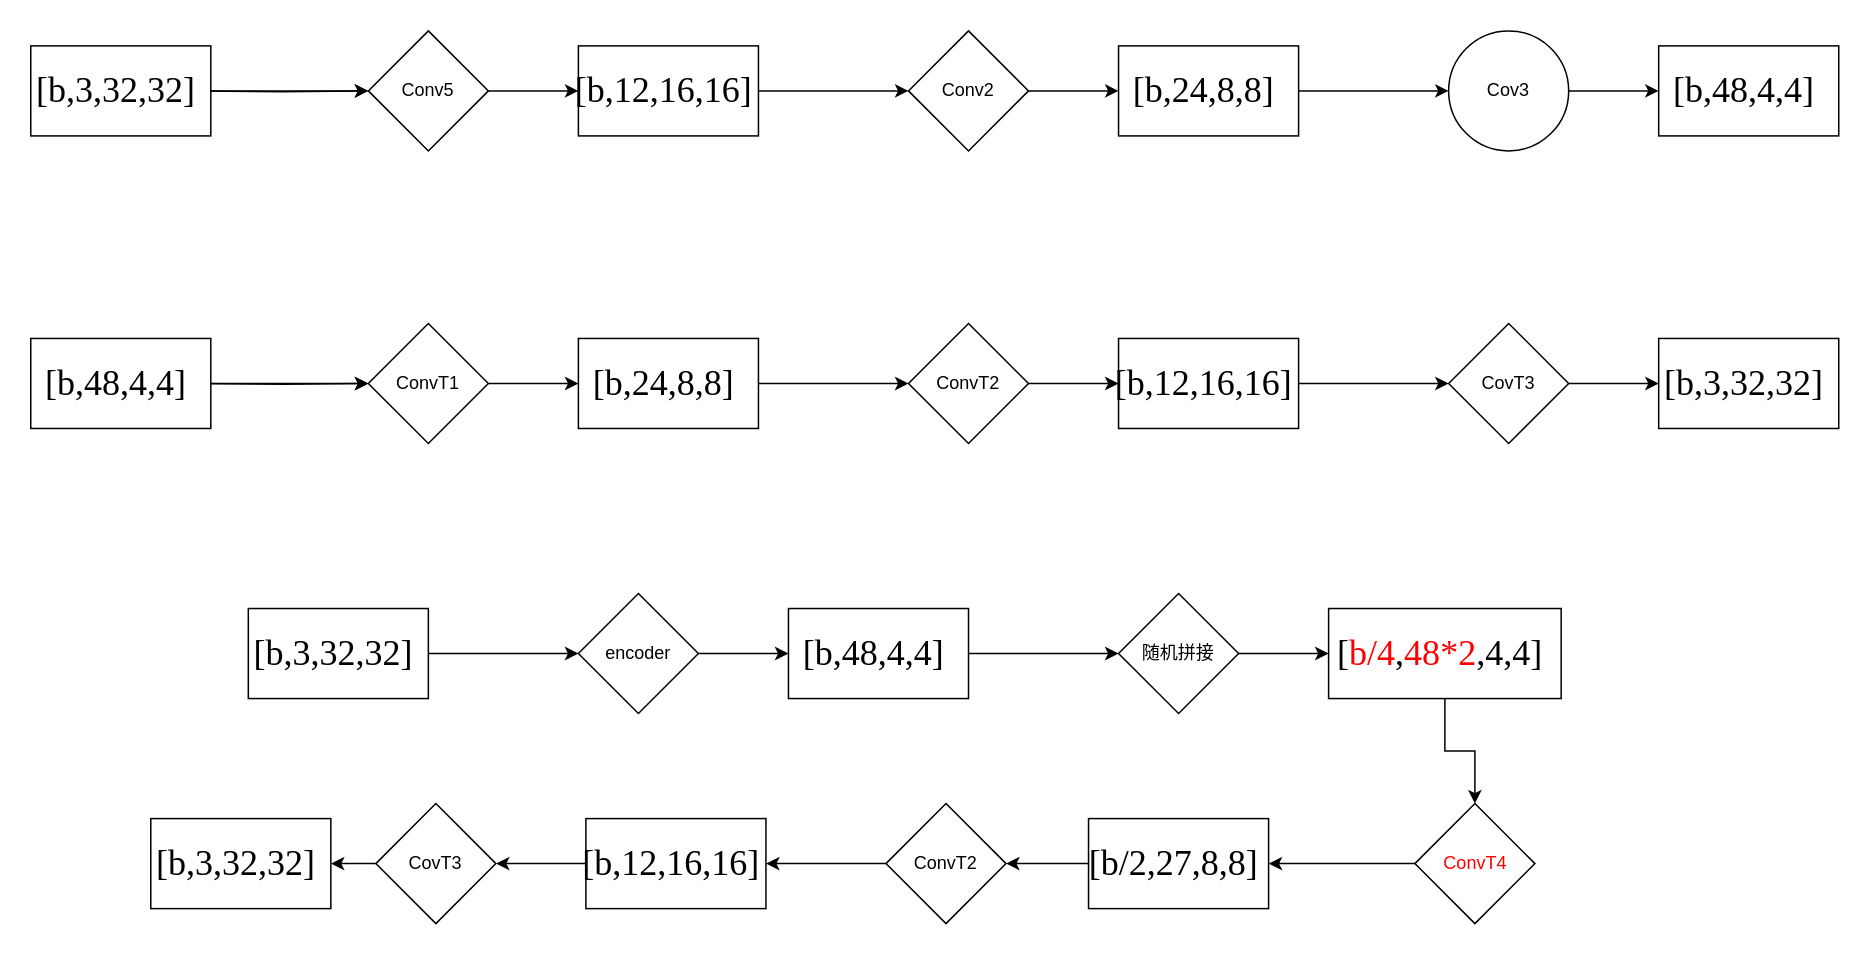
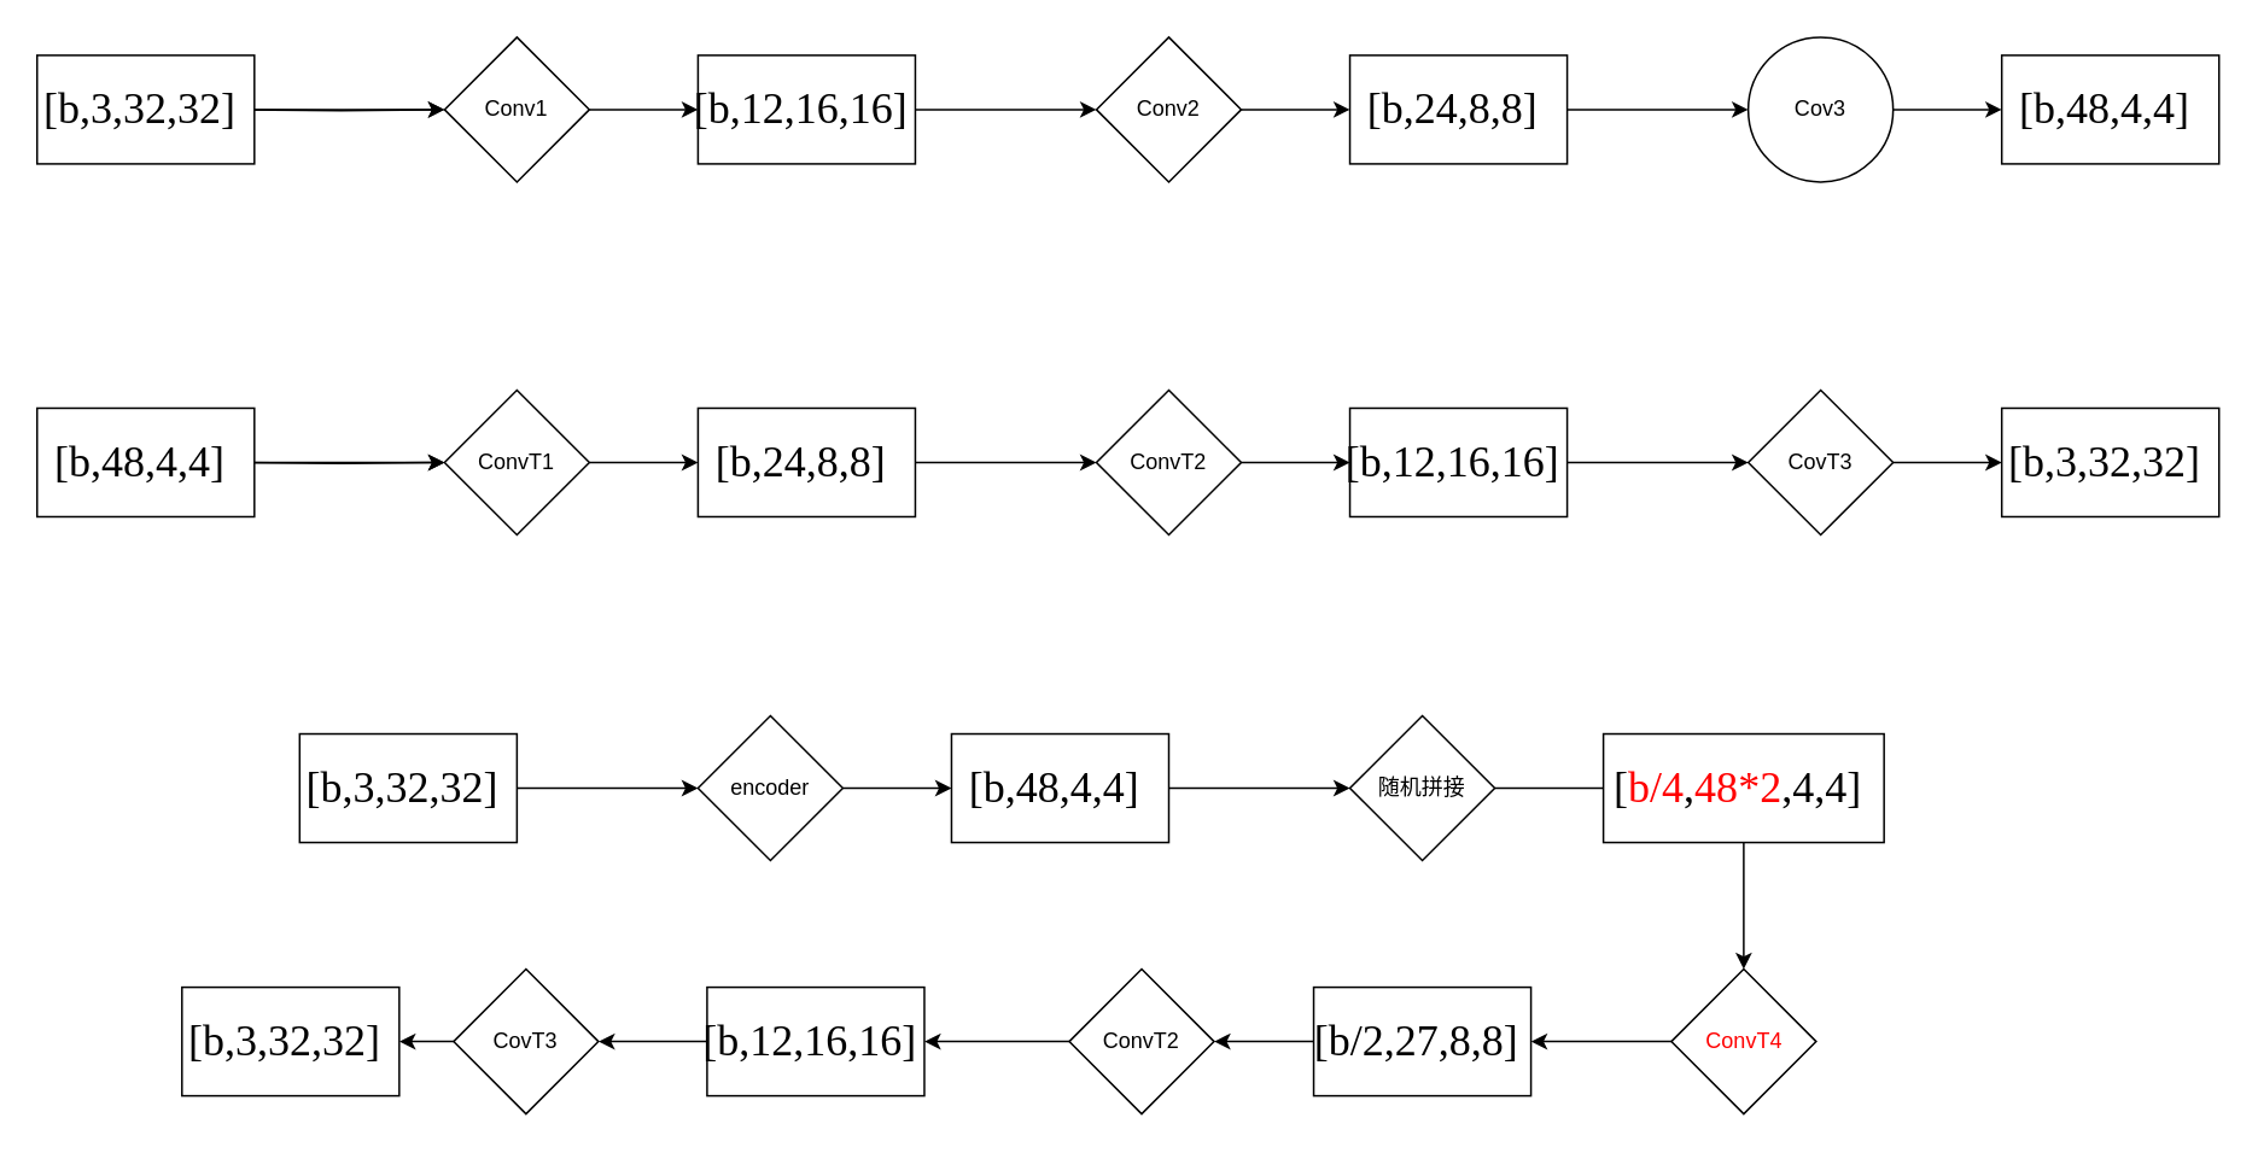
  <mxCell id="0" />
  <mxCell id="1" parent="0" />
  <mxCell id="2" value="" style="edgeStyle=orthogonalEdgeStyle;rounded=0;orthogonalLoop=1;jettySize=auto;html=1;" edge="1" parent="1" target="4"><mxGeometry relative="1" as="geometry"><mxPoint x="130" y="255" as="sourcePoint" /></mxGeometry></mxCell>
  <mxCell id="3" value="" style="edgeStyle=orthogonalEdgeStyle;rounded=0;orthogonalLoop=1;jettySize=auto;html=1;" edge="1" parent="1" source="4" target="6"><mxGeometry relative="1" as="geometry" /></mxCell>
  <mxCell id="4" value="ConvT1" style="rhombus;whiteSpace=wrap;html=1;" vertex="1" parent="1"><mxGeometry x="245" y="215" width="80" height="80" as="geometry" /></mxCell>
  <mxCell id="5" value="" style="edgeStyle=orthogonalEdgeStyle;rounded=0;orthogonalLoop=1;jettySize=auto;html=1;" edge="1" parent="1" source="6" target="10"><mxGeometry relative="1" as="geometry" /></mxCell>
  <mxCell id="6" value="&lt;span style=&quot;font-size: 18pt; font-family: Calibri;&quot;&gt;[b,24,8,8]&amp;nbsp;&lt;/span&gt;" style="whiteSpace=wrap;html=1;" vertex="1" parent="1"><mxGeometry x="385" y="225" width="120" height="60" as="geometry" /></mxCell>
  <mxCell id="7" value="" style="edgeStyle=orthogonalEdgeStyle;rounded=0;orthogonalLoop=1;jettySize=auto;html=1;" edge="1" parent="1" source="8" target="4"><mxGeometry relative="1" as="geometry" /></mxCell>
  <mxCell id="8" value="&lt;span style=&quot;font-size: 18pt; font-family: Calibri;&quot;&gt;[b,48,4,4]&amp;nbsp;&lt;/span&gt;" style="whiteSpace=wrap;html=1;" vertex="1" parent="1"><mxGeometry x="20" y="225" width="120" height="60" as="geometry" /></mxCell>
  <mxCell id="9" value="" style="edgeStyle=orthogonalEdgeStyle;rounded=0;orthogonalLoop=1;jettySize=auto;html=1;" edge="1" parent="1" source="10" target="12"><mxGeometry relative="1" as="geometry" /></mxCell>
  <mxCell id="10" value="ConvT2" style="rhombus;whiteSpace=wrap;html=1;" vertex="1" parent="1"><mxGeometry x="605" y="215" width="80" height="80" as="geometry" /></mxCell>
  <mxCell id="11" value="" style="edgeStyle=orthogonalEdgeStyle;rounded=0;orthogonalLoop=1;jettySize=auto;html=1;" edge="1" parent="1" source="12" target="14"><mxGeometry relative="1" as="geometry" /></mxCell>
  <mxCell id="12" value="&lt;span style=&quot;font-family: Calibri; font-size: 24px;&quot;&gt;[b,12,16,16]&amp;nbsp;&lt;/span&gt;" style="whiteSpace=wrap;html=1;" vertex="1" parent="1"><mxGeometry x="745" y="225" width="120" height="60" as="geometry" /></mxCell>
  <mxCell id="13" value="" style="edgeStyle=orthogonalEdgeStyle;rounded=0;orthogonalLoop=1;jettySize=auto;html=1;" edge="1" parent="1" source="14" target="15"><mxGeometry relative="1" as="geometry" /></mxCell>
  <mxCell id="14" value="CovT3" style="rhombus;whiteSpace=wrap;html=1;" vertex="1" parent="1"><mxGeometry x="965" y="215" width="80" height="80" as="geometry" /></mxCell>
  <mxCell id="15" value="&lt;span style=&quot;font-family: Calibri; font-size: 24px;&quot;&gt;[b,3,32,32]&amp;nbsp;&lt;/span&gt;" style="whiteSpace=wrap;html=1;" vertex="1" parent="1"><mxGeometry x="1105" y="225" width="120" height="60" as="geometry" /></mxCell>
  <mxCell id="16" value="" style="edgeStyle=orthogonalEdgeStyle;rounded=0;orthogonalLoop=1;jettySize=auto;html=1;" edge="1" parent="1" target="18"><mxGeometry relative="1" as="geometry"><mxPoint x="130" y="60" as="sourcePoint" /></mxGeometry></mxCell>
  <mxCell id="17" value="" style="edgeStyle=orthogonalEdgeStyle;rounded=0;orthogonalLoop=1;jettySize=auto;html=1;" edge="1" parent="1" source="18" target="20"><mxGeometry relative="1" as="geometry" /></mxCell>
- <mxCell id="18" value="Conv5" style="rhombus;whiteSpace=wrap;html=1;" vertex="1" parent="1"><mxGeometry x="245" y="20" width="80" height="80" as="geometry" /></mxCell>
+ <mxCell id="18" value="Conv1" style="rhombus;whiteSpace=wrap;html=1;" vertex="1" parent="1"><mxGeometry x="245" y="20" width="80" height="80" as="geometry" /></mxCell>
  <mxCell id="19" value="" style="edgeStyle=orthogonalEdgeStyle;rounded=0;orthogonalLoop=1;jettySize=auto;html=1;" edge="1" parent="1" source="20" target="24"><mxGeometry relative="1" as="geometry" /></mxCell>
  <mxCell id="20" value="&lt;span style=&quot;font-size: 18pt; font-family: Calibri;&quot;&gt;[b,12,16,16]&amp;nbsp;&lt;/span&gt;" style="whiteSpace=wrap;html=1;" vertex="1" parent="1"><mxGeometry x="385" y="30" width="120" height="60" as="geometry" /></mxCell>
  <mxCell id="21" value="" style="edgeStyle=orthogonalEdgeStyle;rounded=0;orthogonalLoop=1;jettySize=auto;html=1;" edge="1" parent="1" source="22" target="18"><mxGeometry relative="1" as="geometry" /></mxCell>
  <mxCell id="22" value="&lt;span style=&quot;font-size: 18pt; font-family: Calibri;&quot;&gt;[b,3,32,32]&amp;nbsp;&lt;/span&gt;" style="whiteSpace=wrap;html=1;" vertex="1" parent="1"><mxGeometry x="20" y="30" width="120" height="60" as="geometry" /></mxCell>
  <mxCell id="23" value="" style="edgeStyle=orthogonalEdgeStyle;rounded=0;orthogonalLoop=1;jettySize=auto;html=1;" edge="1" parent="1" source="24" target="26"><mxGeometry relative="1" as="geometry" /></mxCell>
  <mxCell id="24" value="Conv2" style="rhombus;whiteSpace=wrap;html=1;" vertex="1" parent="1"><mxGeometry x="605" y="20" width="80" height="80" as="geometry" /></mxCell>
  <mxCell id="25" value="" style="edgeStyle=orthogonalEdgeStyle;rounded=0;orthogonalLoop=1;jettySize=auto;html=1;" edge="1" parent="1" source="26" target="28"><mxGeometry relative="1" as="geometry" /></mxCell>
  <mxCell id="26" value="&lt;span style=&quot;font-family: Calibri; font-size: 24px;&quot;&gt;[b,24,8,8]&amp;nbsp;&lt;/span&gt;" style="whiteSpace=wrap;html=1;" vertex="1" parent="1"><mxGeometry x="745" y="30" width="120" height="60" as="geometry" /></mxCell>
  <mxCell id="27" value="" style="edgeStyle=orthogonalEdgeStyle;rounded=0;orthogonalLoop=1;jettySize=auto;html=1;" edge="1" parent="1" source="28" target="29"><mxGeometry relative="1" as="geometry" /></mxCell>
  <mxCell id="28" value="Cov3" style="ellipse;whiteSpace=wrap;html=1;" vertex="1" parent="1"><mxGeometry x="965" y="20" width="80" height="80" as="geometry" /></mxCell>
  <mxCell id="29" value="&lt;span style=&quot;font-family: Calibri; font-size: 24px;&quot;&gt;[b,48,4,4]&amp;nbsp;&lt;/span&gt;" style="whiteSpace=wrap;html=1;" vertex="1" parent="1"><mxGeometry x="1105" y="30" width="120" height="60" as="geometry" /></mxCell>
  <mxCell id="30" value="" style="edgeStyle=orthogonalEdgeStyle;rounded=0;orthogonalLoop=1;jettySize=auto;html=1;" edge="1" parent="1" source="31" target="33"><mxGeometry relative="1" as="geometry" /></mxCell>
  <mxCell id="31" value="&lt;span style=&quot;font-size: 18pt; font-family: Calibri;&quot;&gt;[b,3,32,32]&amp;nbsp;&lt;/span&gt;" style="whiteSpace=wrap;html=1;" vertex="1" parent="1"><mxGeometry x="165" y="405" width="120" height="60" as="geometry" /></mxCell>
  <mxCell id="32" value="" style="edgeStyle=orthogonalEdgeStyle;rounded=0;orthogonalLoop=1;jettySize=auto;html=1;" edge="1" parent="1" source="33" target="35"><mxGeometry relative="1" as="geometry" /></mxCell>
  <mxCell id="33" value="encoder" style="rhombus;whiteSpace=wrap;html=1;" vertex="1" parent="1"><mxGeometry x="385" y="395" width="80" height="80" as="geometry" /></mxCell>
  <mxCell id="34" value="" style="edgeStyle=orthogonalEdgeStyle;rounded=0;orthogonalLoop=1;jettySize=auto;html=1;" edge="1" parent="1" source="35" target="48"><mxGeometry relative="1" as="geometry" /></mxCell>
  <mxCell id="35" value="&lt;span style=&quot;font-family: Calibri; font-size: 24px;&quot;&gt;[b,48,4,4]&amp;nbsp;&lt;/span&gt;" style="whiteSpace=wrap;html=1;" vertex="1" parent="1"><mxGeometry x="525" y="405" width="120" height="60" as="geometry" /></mxCell>
  <mxCell id="36" value="" style="edgeStyle=orthogonalEdgeStyle;rounded=0;orthogonalLoop=1;jettySize=auto;html=1;" edge="1" parent="1" source="37" target="39"><mxGeometry relative="1" as="geometry" /></mxCell>
- <mxCell id="37" value="&lt;font color=&quot;#ff0000&quot;&gt;ConvT4&lt;/font&gt;" style="rhombus;whiteSpace=wrap;html=1;" vertex="1" parent="1"><mxGeometry x="942.5" y="535" width="80" height="80" as="geometry" /></mxCell>
+ <mxCell id="37" value="&lt;font color=&quot;#ff0000&quot;&gt;ConvT4&lt;/font&gt;" style="rhombus;whiteSpace=wrap;html=1;" vertex="1" parent="1"><mxGeometry x="922.5" y="535" width="80" height="80" as="geometry" /></mxCell>
  <mxCell id="38" value="" style="edgeStyle=orthogonalEdgeStyle;rounded=0;orthogonalLoop=1;jettySize=auto;html=1;fontColor=#FF0000;" edge="1" parent="1" source="39" target="41"><mxGeometry relative="1" as="geometry" /></mxCell>
  <mxCell id="39" value="&lt;span style=&quot;font-size: 18pt; font-family: Calibri;&quot;&gt;[b/2,27,8,8]&amp;nbsp;&lt;/span&gt;" style="whiteSpace=wrap;html=1;" vertex="1" parent="1"><mxGeometry x="725" y="545" width="120" height="60" as="geometry" /></mxCell>
  <mxCell id="40" value="" style="edgeStyle=orthogonalEdgeStyle;rounded=0;orthogonalLoop=1;jettySize=auto;html=1;fontColor=#FF0000;" edge="1" parent="1" source="41" target="43"><mxGeometry relative="1" as="geometry" /></mxCell>
  <mxCell id="41" value="ConvT2" style="rhombus;whiteSpace=wrap;html=1;" vertex="1" parent="1"><mxGeometry x="590" y="535" width="80" height="80" as="geometry" /></mxCell>
  <mxCell id="42" value="" style="edgeStyle=orthogonalEdgeStyle;rounded=0;orthogonalLoop=1;jettySize=auto;html=1;fontColor=#FF0000;" edge="1" parent="1" source="43" target="45"><mxGeometry relative="1" as="geometry" /></mxCell>
  <mxCell id="43" value="&lt;span style=&quot;font-family: Calibri; font-size: 24px;&quot;&gt;[b,12,16,16]&amp;nbsp;&lt;/span&gt;" style="whiteSpace=wrap;html=1;" vertex="1" parent="1"><mxGeometry x="390" y="545" width="120" height="60" as="geometry" /></mxCell>
  <mxCell id="44" value="" style="edgeStyle=orthogonalEdgeStyle;rounded=0;orthogonalLoop=1;jettySize=auto;html=1;fontColor=#FF0000;" edge="1" parent="1" source="45" target="46"><mxGeometry relative="1" as="geometry" /></mxCell>
  <mxCell id="45" value="CovT3" style="rhombus;whiteSpace=wrap;html=1;" vertex="1" parent="1"><mxGeometry x="250" y="535" width="80" height="80" as="geometry" /></mxCell>
  <mxCell id="46" value="&lt;span style=&quot;font-family: Calibri; font-size: 24px;&quot;&gt;[b,3,32,32]&amp;nbsp;&lt;/span&gt;" style="whiteSpace=wrap;html=1;" vertex="1" parent="1"><mxGeometry x="100" y="545" width="120" height="60" as="geometry" /></mxCell>
- <mxCell id="47" value="" style="edgeStyle=orthogonalEdgeStyle;rounded=0;orthogonalLoop=1;jettySize=auto;html=1;" edge="1" parent="1" source="48" target="50"><mxGeometry relative="1" as="geometry" /></mxCell>
+ <mxCell id="47" value="" style="edgeStyle=orthogonalEdgeStyle;rounded=0;orthogonalLoop=1;jettySize=auto;html=1;endArrow=none;" edge="1" parent="1" source="48" target="50"><mxGeometry relative="1" as="geometry" /></mxCell>
  <mxCell id="48" value="随机拼接" style="rhombus;whiteSpace=wrap;html=1;" vertex="1" parent="1"><mxGeometry x="745" y="395" width="80" height="80" as="geometry" /></mxCell>
  <mxCell id="49" value="" style="edgeStyle=orthogonalEdgeStyle;rounded=0;orthogonalLoop=1;jettySize=auto;html=1;" edge="1" parent="1" source="50" target="37"><mxGeometry relative="1" as="geometry" /></mxCell>
  <mxCell id="50" value="&lt;span style=&quot;font-family: Calibri; font-size: 24px;&quot;&gt;[&lt;font color=&quot;#ff0000&quot;&gt;b/4&lt;/font&gt;,&lt;font color=&quot;#ff0000&quot;&gt;48*2&lt;/font&gt;,4,4]&amp;nbsp;&lt;/span&gt;" style="whiteSpace=wrap;html=1;" vertex="1" parent="1"><mxGeometry x="885" y="405" width="155" height="60" as="geometry" /></mxCell>
